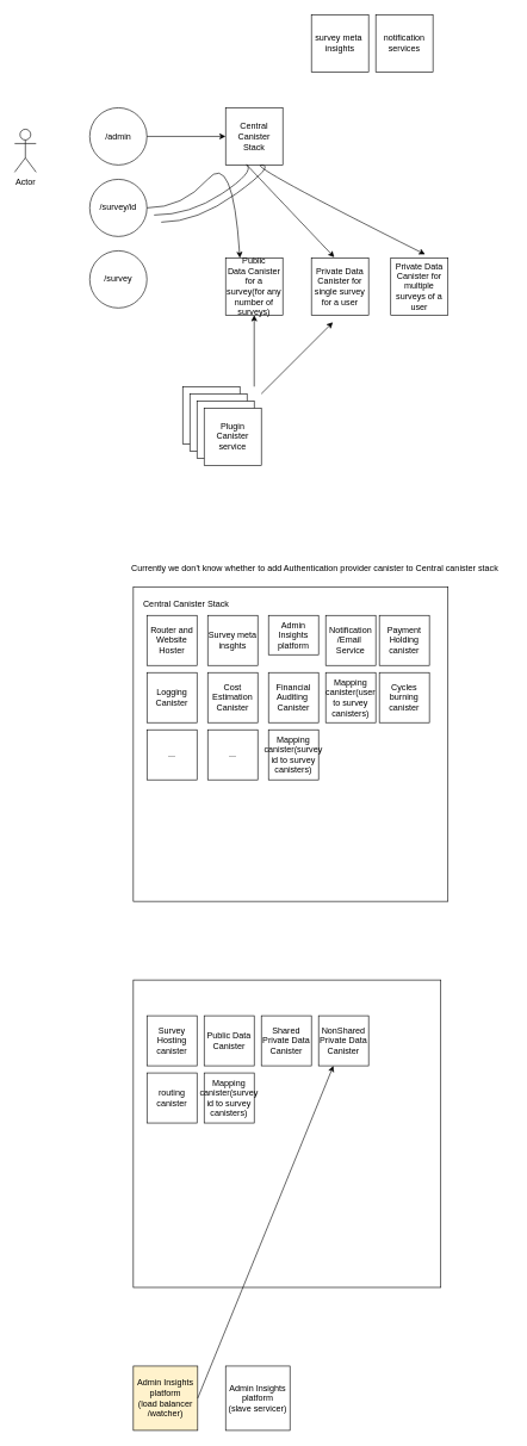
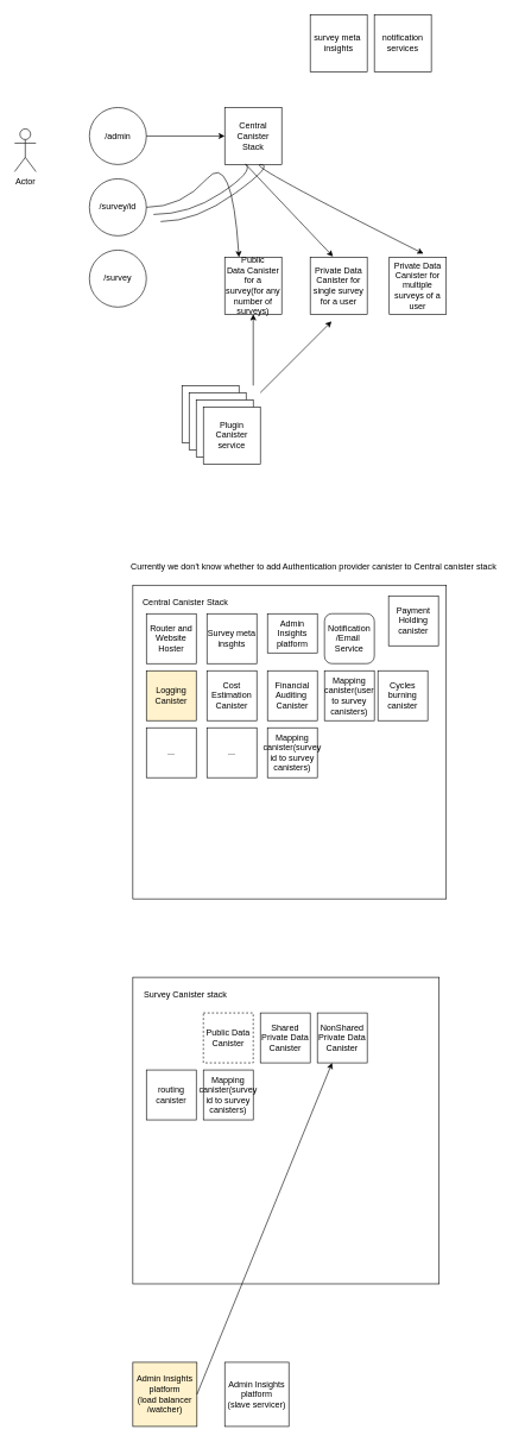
  <mxCell id="0" />
  <mxCell id="1" parent="0" />
  <mxCell id="2" value="Actor" style="shape=umlActor;verticalLabelPosition=bottom;verticalAlign=top;html=1;outlineConnect=0;" vertex="1" parent="1"><mxGeometry x="20" y="180" width="30" height="60" as="geometry" /></mxCell>
  <mxCell id="3" value="Central Canister Stack" style="whiteSpace=wrap;html=1;aspect=fixed;" vertex="1" parent="1"><mxGeometry x="315" y="150" width="80" height="80" as="geometry" /></mxCell>
  <mxCell id="4" value="Public &lt;br&gt;Data Canister for a survey(for any number of surveys)" style="whiteSpace=wrap;html=1;aspect=fixed;" vertex="1" parent="1"><mxGeometry x="315" y="360" width="80" height="80" as="geometry" /></mxCell>
  <mxCell id="5" value="/admin" style="ellipse;whiteSpace=wrap;html=1;aspect=fixed;" vertex="1" parent="1"><mxGeometry x="125" y="150" width="80" height="80" as="geometry" /></mxCell>
  <mxCell id="6" value="/survey/id" style="ellipse;whiteSpace=wrap;html=1;aspect=fixed;" vertex="1" parent="1"><mxGeometry x="125" y="250" width="80" height="80" as="geometry" /></mxCell>
  <mxCell id="7" value="/survey" style="ellipse;whiteSpace=wrap;html=1;aspect=fixed;" vertex="1" parent="1"><mxGeometry x="125" y="350" width="80" height="80" as="geometry" /></mxCell>
  <mxCell id="8" value="Private Data Canister for single survey for a user" style="whiteSpace=wrap;html=1;aspect=fixed;" vertex="1" parent="1"><mxGeometry x="435" y="360" width="80" height="80" as="geometry" /></mxCell>
  <mxCell id="9" value="Plugin Canister service" style="whiteSpace=wrap;html=1;aspect=fixed;" vertex="1" parent="1"><mxGeometry x="255" y="540" width="80" height="80" as="geometry" /></mxCell>
  <mxCell id="10" value="Plugin Canister service" style="whiteSpace=wrap;html=1;aspect=fixed;" vertex="1" parent="1"><mxGeometry x="265" y="550" width="80" height="80" as="geometry" /></mxCell>
  <mxCell id="11" value="Plugin Canister service" style="whiteSpace=wrap;html=1;aspect=fixed;" vertex="1" parent="1"><mxGeometry x="275" y="560" width="80" height="80" as="geometry" /></mxCell>
  <mxCell id="12" value="Plugin Canister service" style="whiteSpace=wrap;html=1;aspect=fixed;" vertex="1" parent="1"><mxGeometry x="285" y="570" width="80" height="80" as="geometry" /></mxCell>
  <mxCell id="13" value="" style="endArrow=classic;html=1;rounded=0;entryX=0.5;entryY=1;entryDx=0;entryDy=0;" edge="1" parent="1" target="4"><mxGeometry width="50" height="50" relative="1" as="geometry"><mxPoint x="355" y="540" as="sourcePoint" /><mxPoint x="375" y="480" as="targetPoint" /></mxGeometry></mxCell>
  <mxCell id="14" value="" style="endArrow=classic;html=1;rounded=0;" edge="1" parent="1"><mxGeometry width="50" height="50" relative="1" as="geometry"><mxPoint x="365" y="550" as="sourcePoint" /><mxPoint x="465" y="450" as="targetPoint" /></mxGeometry></mxCell>
  <mxCell id="15" value="" style="endArrow=classic;html=1;rounded=0;" edge="1" parent="1" source="5" target="3"><mxGeometry width="50" height="50" relative="1" as="geometry"><mxPoint x="395" y="300" as="sourcePoint" /><mxPoint x="445" y="250" as="targetPoint" /></mxGeometry></mxCell>
  <mxCell id="16" value="survey meta&amp;nbsp; insights" style="whiteSpace=wrap;html=1;aspect=fixed;" vertex="1" parent="1"><mxGeometry x="435" y="20" width="80" height="80" as="geometry" /></mxCell>
  <mxCell id="17" value="" style="whiteSpace=wrap;html=1;aspect=fixed;" vertex="1" parent="1"><mxGeometry x="186" y="820" width="440" height="440" as="geometry" /></mxCell>
  <mxCell id="18" value="notification services" style="whiteSpace=wrap;html=1;aspect=fixed;" vertex="1" parent="1"><mxGeometry x="525" y="20" width="80" height="80" as="geometry" /></mxCell>
  <mxCell id="19" value="Central Canister Stack" style="text;html=1;strokeColor=none;fillColor=none;align=center;verticalAlign=middle;whiteSpace=wrap;rounded=0;" vertex="1" parent="1"><mxGeometry x="194.57" y="830" width="130" height="30" as="geometry" /></mxCell>
  <mxCell id="20" value="Router and Website Hoster" style="whiteSpace=wrap;html=1;aspect=fixed;" vertex="1" parent="1"><mxGeometry x="205" y="860" width="70" height="70" as="geometry" /></mxCell>
  <mxCell id="21" value="Survey meta insghts" style="whiteSpace=wrap;html=1;aspect=fixed;" vertex="1" parent="1"><mxGeometry x="290" y="860" width="70" height="70" as="geometry" /></mxCell>
  <mxCell id="22" value="Admin Insights platform" style="whiteSpace=wrap;html=1;aspect=fixed;" vertex="1" parent="1"><mxGeometry x="375" y="860" width="70" height="55" as="geometry" /></mxCell>
- <mxCell id="23" value="Notification /Email&amp;nbsp; Service" style="whiteSpace=wrap;html=1;aspect=fixed;" vertex="1" parent="1"><mxGeometry x="455" y="860" width="70" height="70" as="geometry" /></mxCell>
- <mxCell id="24" value="Payment Holding canister" style="whiteSpace=wrap;html=1;aspect=fixed;" vertex="1" parent="1"><mxGeometry x="530" y="860" width="70" height="70" as="geometry" /></mxCell>
- <mxCell id="25" value="Logging Canister" style="whiteSpace=wrap;html=1;aspect=fixed;" vertex="1" parent="1"><mxGeometry x="205" y="940" width="70" height="70" as="geometry" /></mxCell>
+ <mxCell id="23" value="Notification /Email&amp;nbsp; Service" style="whiteSpace=wrap;html=1;aspect=fixed;rounded=1;" vertex="1" parent="1"><mxGeometry x="455" y="860" width="70" height="70" as="geometry" /></mxCell>
+ <mxCell id="24" value="Payment Holding canister" style="whiteSpace=wrap;html=1;aspect=fixed;" vertex="1" parent="1"><mxGeometry x="545" y="835" width="70" height="70" as="geometry" /></mxCell>
+ <mxCell id="25" value="Logging Canister" style="whiteSpace=wrap;html=1;aspect=fixed;fillColor=#fff2cc;" vertex="1" parent="1"><mxGeometry x="205" y="940" width="70" height="70" as="geometry" /></mxCell>
  <mxCell id="26" value="Cost Estimation Canister" style="whiteSpace=wrap;html=1;aspect=fixed;" vertex="1" parent="1"><mxGeometry x="290" y="940" width="70" height="70" as="geometry" /></mxCell>
  <mxCell id="27" value="Currently we don't know whether to add Authentication provider canister to Central canister stack" style="text;html=1;strokeColor=none;fillColor=none;align=center;verticalAlign=middle;whiteSpace=wrap;rounded=0;" vertex="1" parent="1"><mxGeometry x="165" y="780" width="550" height="30" as="geometry" /></mxCell>
  <mxCell id="28" value="Financial Auditing&amp;nbsp; Canister" style="whiteSpace=wrap;html=1;aspect=fixed;" vertex="1" parent="1"><mxGeometry x="375" y="940" width="70" height="70" as="geometry" /></mxCell>
  <mxCell id="29" value="Mapping canister(user to survey canisters)" style="whiteSpace=wrap;html=1;aspect=fixed;" vertex="1" parent="1"><mxGeometry x="455" y="940" width="70" height="70" as="geometry" /></mxCell>
  <mxCell id="30" value="Cycles burning canister" style="whiteSpace=wrap;html=1;aspect=fixed;" vertex="1" parent="1"><mxGeometry x="530" y="940" width="70" height="70" as="geometry" /></mxCell>
  <mxCell id="31" value="..." style="whiteSpace=wrap;html=1;aspect=fixed;" vertex="1" parent="1"><mxGeometry x="205" y="1020" width="70" height="70" as="geometry" /></mxCell>
  <mxCell id="32" value="" style="curved=1;endArrow=classic;html=1;rounded=0;entryX=0.25;entryY=0;entryDx=0;entryDy=0;" edge="1" parent="1" target="4"><mxGeometry width="50" height="50" relative="1" as="geometry"><mxPoint x="205" y="290" as="sourcePoint" /><mxPoint x="255" y="240" as="targetPoint" /><Array as="points"><mxPoint x="255" y="290" /><mxPoint x="325" y="210" /></Array></mxGeometry></mxCell>
  <mxCell id="33" value="" style="curved=1;endArrow=classic;html=1;rounded=0;entryX=0.4;entryY=-0.012;entryDx=0;entryDy=0;entryPerimeter=0;" edge="1" parent="1" target="8"><mxGeometry width="50" height="50" relative="1" as="geometry"><mxPoint x="215" y="300" as="sourcePoint" /><mxPoint x="345" y="370" as="targetPoint" /><Array as="points"><mxPoint x="265" y="300" /><mxPoint x="355" y="240" /><mxPoint x="335" y="220" /></Array></mxGeometry></mxCell>
  <mxCell id="34" value="Private Data Canister for multiple surveys of a user" style="whiteSpace=wrap;html=1;aspect=fixed;" vertex="1" parent="1"><mxGeometry x="546" y="360" width="80" height="80" as="geometry" /></mxCell>
  <mxCell id="35" value="" style="curved=1;endArrow=classic;html=1;rounded=0;entryX=0.6;entryY=-0.062;entryDx=0;entryDy=0;entryPerimeter=0;" edge="1" parent="1" target="34"><mxGeometry width="50" height="50" relative="1" as="geometry"><mxPoint x="225" y="310" as="sourcePoint" /><mxPoint x="477" y="369.04" as="targetPoint" /><Array as="points"><mxPoint x="275" y="310" /><mxPoint x="385" y="230" /><mxPoint x="345" y="230" /></Array></mxGeometry></mxCell>
  <mxCell id="36" value="" style="whiteSpace=wrap;html=1;aspect=fixed;" vertex="1" parent="1"><mxGeometry x="186" y="1370" width="430" height="430" as="geometry" /></mxCell>
- <mxCell id="38" value="Survey Hosting canister" style="whiteSpace=wrap;html=1;aspect=fixed;" vertex="1" parent="1"><mxGeometry x="205" y="1420" width="70" height="70" as="geometry" /></mxCell>
- <mxCell id="39" value="Public Data Canister" style="whiteSpace=wrap;html=1;aspect=fixed;" vertex="1" parent="1"><mxGeometry x="285" y="1420" width="70" height="70" as="geometry" /></mxCell>
+ <mxCell id="37" value="Survey Canister stack" style="text;html=1;strokeColor=none;fillColor=none;align=center;verticalAlign=middle;whiteSpace=wrap;rounded=0;" vertex="1" parent="1"><mxGeometry x="189.57" y="1380" width="140" height="30" as="geometry" /></mxCell>
+ <mxCell id="39" value="Public Data Canister" style="whiteSpace=wrap;html=1;aspect=fixed;dashed=1;" vertex="1" parent="1"><mxGeometry x="285" y="1420" width="70" height="70" as="geometry" /></mxCell>
  <mxCell id="40" value="Shared Private Data Canister" style="whiteSpace=wrap;html=1;aspect=fixed;" vertex="1" parent="1"><mxGeometry x="365" y="1420" width="70" height="70" as="geometry" /></mxCell>
  <mxCell id="41" value="NonShared Private Data Canister" style="whiteSpace=wrap;html=1;aspect=fixed;" vertex="1" parent="1"><mxGeometry x="445" y="1420" width="70" height="70" as="geometry" /></mxCell>
  <mxCell id="42" value="routing canister" style="whiteSpace=wrap;html=1;aspect=fixed;" vertex="1" parent="1"><mxGeometry x="205" y="1500" width="70" height="70" as="geometry" /></mxCell>
  <mxCell id="43" value="Mapping canister(survey id to survey canisters)" style="whiteSpace=wrap;html=1;aspect=fixed;" vertex="1" parent="1"><mxGeometry x="375" y="1020" width="70" height="70" as="geometry" /></mxCell>
  <mxCell id="44" value="Mapping canister(survey id to survey canisters)" style="whiteSpace=wrap;html=1;aspect=fixed;" vertex="1" parent="1"><mxGeometry x="285" y="1500" width="70" height="70" as="geometry" /></mxCell>
  <mxCell id="45" value="Admin Insights platform&lt;br&gt;(load balancer&lt;br&gt;/watcher)" style="whiteSpace=wrap;html=1;aspect=fixed;fillColor=#fff2cc;" vertex="1" parent="1"><mxGeometry x="186" y="1910" width="90" height="90" as="geometry" /></mxCell>
  <mxCell id="46" value="Admin Insights platform&lt;br&gt;(slave servicer)" style="whiteSpace=wrap;html=1;aspect=fixed;" vertex="1" parent="1"><mxGeometry x="315" y="1910" width="90" height="90" as="geometry" /></mxCell>
  <mxCell id="47" value="" style="endArrow=classic;html=1;rounded=0;exitX=1;exitY=0.5;exitDx=0;exitDy=0;" edge="1" parent="1" source="45" target="41"><mxGeometry width="50" height="50" relative="1" as="geometry"><mxPoint x="381" y="1880" as="sourcePoint" /><mxPoint x="431" y="1830" as="targetPoint" /></mxGeometry></mxCell>
  <mxCell id="48" value="..." style="whiteSpace=wrap;html=1;aspect=fixed;" vertex="1" parent="1"><mxGeometry x="290" y="1020" width="70" height="70" as="geometry" /></mxCell>
